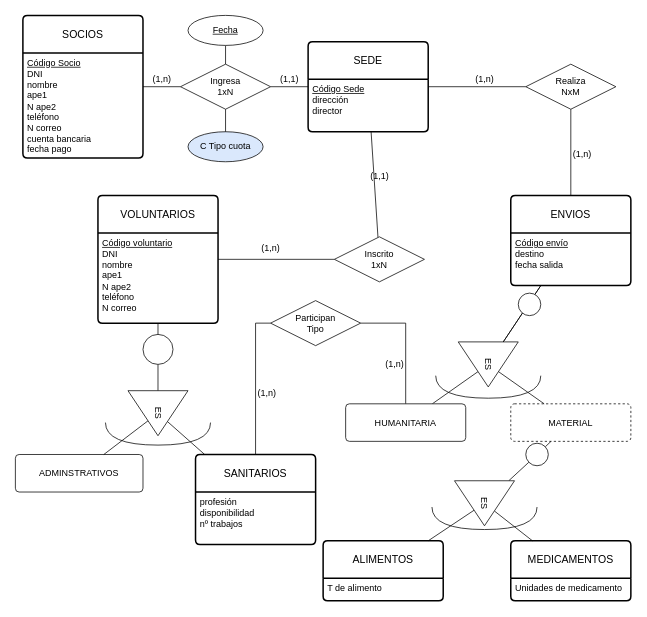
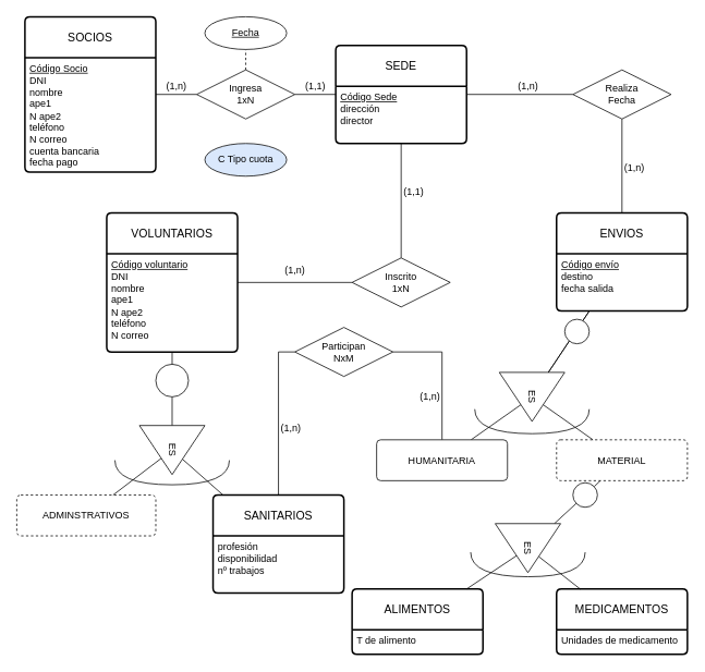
  <mxCell id="0" />
  <mxCell id="1" parent="0" />
  <mxCell id="2" value="SOCIOS" style="swimlane;childLayout=stackLayout;horizontal=1;startSize=50;horizontalStack=0;rounded=1;fontSize=14;fontStyle=0;strokeWidth=2;resizeParent=0;resizeLast=1;shadow=0;dashed=0;align=center;arcSize=4;whiteSpace=wrap;html=1;" parent="1" vertex="1"><mxGeometry x="30" y="20" width="160" height="190" as="geometry" /></mxCell>
  <mxCell id="3" value="&lt;u&gt;Código Socio&lt;br&gt;&lt;/u&gt;DNI&lt;br&gt;nombre&lt;br&gt;ape1&lt;br&gt;N ape2&lt;br&gt;teléfono&lt;br&gt;N correo&lt;br&gt;cuenta bancaria&lt;br&gt;fecha pago" style="align=left;strokeColor=none;fillColor=none;spacingLeft=4;fontSize=12;verticalAlign=top;resizable=0;rotatable=0;part=1;html=1;" parent="2" vertex="1"><mxGeometry y="50" width="160" height="140" as="geometry" /></mxCell>
  <mxCell id="4" value="SEDE" style="swimlane;childLayout=stackLayout;horizontal=1;startSize=50;horizontalStack=0;rounded=1;fontSize=14;fontStyle=0;strokeWidth=2;resizeParent=0;resizeLast=1;shadow=0;dashed=0;align=center;arcSize=4;whiteSpace=wrap;html=1;" parent="1" vertex="1"><mxGeometry x="410" y="55" width="160" height="120" as="geometry" /></mxCell>
  <mxCell id="5" value="&lt;u&gt;Código Sede&lt;br&gt;&lt;/u&gt;dirección&lt;br&gt;director" style="align=left;strokeColor=none;fillColor=none;spacingLeft=4;fontSize=12;verticalAlign=top;resizable=0;rotatable=0;part=1;html=1;" parent="4" vertex="1"><mxGeometry y="50" width="160" height="70" as="geometry" /></mxCell>
  <mxCell id="6" value="VOLUNTARIOS" style="swimlane;childLayout=stackLayout;horizontal=1;startSize=50;horizontalStack=0;rounded=1;fontSize=14;fontStyle=0;strokeWidth=2;resizeParent=0;resizeLast=1;shadow=0;dashed=0;align=center;arcSize=4;whiteSpace=wrap;html=1;" parent="1" vertex="1"><mxGeometry x="130" y="260" width="160" height="170" as="geometry" /></mxCell>
  <mxCell id="7" value="&lt;u&gt;Código voluntario&lt;br&gt;&lt;/u&gt;DNI&lt;br style=&quot;border-color: var(--border-color);&quot;&gt;nombre&lt;br style=&quot;border-color: var(--border-color);&quot;&gt;ape1&lt;br style=&quot;border-color: var(--border-color);&quot;&gt;N ape2&lt;br style=&quot;border-color: var(--border-color);&quot;&gt;teléfono&lt;br style=&quot;border-color: var(--border-color);&quot;&gt;N correo&lt;u&gt;&lt;br&gt;&lt;/u&gt;" style="align=left;strokeColor=none;fillColor=none;spacingLeft=4;fontSize=12;verticalAlign=top;resizable=0;rotatable=0;part=1;html=1;" parent="6" vertex="1"><mxGeometry y="50" width="160" height="120" as="geometry" /></mxCell>
  <mxCell id="8" value="ENVIOS" style="swimlane;childLayout=stackLayout;horizontal=1;startSize=50;horizontalStack=0;rounded=1;fontSize=14;fontStyle=0;strokeWidth=2;resizeParent=0;resizeLast=1;shadow=0;dashed=0;align=center;arcSize=4;whiteSpace=wrap;html=1;" parent="1" vertex="1"><mxGeometry x="680" y="260" width="160" height="120" as="geometry" /></mxCell>
  <mxCell id="9" value="&lt;u&gt;Código envío&lt;/u&gt;&lt;br&gt;destino&lt;br&gt;fecha salida" style="align=left;strokeColor=none;fillColor=none;spacingLeft=4;fontSize=12;verticalAlign=top;resizable=0;rotatable=0;part=1;html=1;" parent="8" vertex="1"><mxGeometry y="50" width="160" height="70" as="geometry" /></mxCell>
  <mxCell id="10" value="SANITARIOS" style="swimlane;childLayout=stackLayout;horizontal=1;startSize=50;horizontalStack=0;rounded=1;fontSize=14;fontStyle=0;strokeWidth=2;resizeParent=0;resizeLast=1;shadow=0;dashed=0;align=center;arcSize=4;whiteSpace=wrap;html=1;" parent="1" vertex="1"><mxGeometry x="260" y="605" width="160" height="120" as="geometry" /></mxCell>
  <mxCell id="11" value="profesión&lt;br&gt;disponibilidad&lt;br&gt;nº trabajos" style="align=left;strokeColor=none;fillColor=none;spacingLeft=4;fontSize=12;verticalAlign=top;resizable=0;rotatable=0;part=1;html=1;" parent="10" vertex="1"><mxGeometry y="50" width="160" height="70" as="geometry" /></mxCell>
- <mxCell id="12" value="ADMINSTRATIVOS" style="rounded=1;arcSize=10;whiteSpace=wrap;html=1;align=center;" parent="1" vertex="1"><mxGeometry y="605" width="170" height="50" as="geometry" x="20" /></mxCell>
+ <mxCell id="12" value="ADMINSTRATIVOS" style="rounded=1;arcSize=10;whiteSpace=wrap;html=1;align=center;dashed=1;" parent="1" vertex="1"><mxGeometry y="605" width="170" height="50" as="geometry" x="20" /></mxCell>
  <mxCell id="13" value="ALIMENTOS" style="swimlane;childLayout=stackLayout;horizontal=1;startSize=50;horizontalStack=0;rounded=1;fontSize=14;fontStyle=0;strokeWidth=2;resizeParent=0;resizeLast=1;shadow=0;dashed=0;align=center;arcSize=4;whiteSpace=wrap;html=1;" parent="1" vertex="1"><mxGeometry x="430" y="720" width="160" height="80" as="geometry" /></mxCell>
  <mxCell id="14" value="T de alimento" style="align=left;strokeColor=none;fillColor=none;spacingLeft=4;fontSize=12;verticalAlign=top;resizable=0;rotatable=0;part=1;html=1;" parent="13" vertex="1"><mxGeometry y="50" width="160" height="30" as="geometry" /></mxCell>
  <mxCell id="15" value="MEDICAMENTOS" style="swimlane;childLayout=stackLayout;horizontal=1;startSize=50;horizontalStack=0;rounded=1;fontSize=14;fontStyle=0;strokeWidth=2;resizeParent=0;resizeLast=1;shadow=0;dashed=0;align=center;arcSize=4;whiteSpace=wrap;html=1;" parent="1" vertex="1"><mxGeometry x="680" y="720" width="160" height="80" as="geometry" /></mxCell>
  <mxCell id="16" value="Unidades de medicamento" style="align=left;strokeColor=none;fillColor=none;spacingLeft=4;fontSize=12;verticalAlign=top;resizable=0;rotatable=0;part=1;html=1;" parent="15" vertex="1"><mxGeometry y="50" width="160" height="30" as="geometry" /></mxCell>
  <mxCell id="17" value="MATERIAL" style="rounded=1;arcSize=10;whiteSpace=wrap;html=1;align=center;dashed=1;" parent="1" vertex="1"><mxGeometry x="680" y="537.5" width="160" height="50" as="geometry" /></mxCell>
  <mxCell id="18" value="" style="endArrow=none;html=1;rounded=0;" parent="1" source="20" target="4" edge="1"><mxGeometry relative="1" as="geometry"><mxPoint x="340" y="220" as="sourcePoint" /><mxPoint x="500" y="220" as="targetPoint" /></mxGeometry></mxCell>
  <mxCell id="19" value="" style="endArrow=none;html=1;rounded=0;" parent="1" source="2" target="20" edge="1"><mxGeometry relative="1" as="geometry"><mxPoint x="190" y="115" as="sourcePoint" /><mxPoint x="350" y="115" as="targetPoint" /></mxGeometry></mxCell>
  <mxCell id="20" value="Ingresa&lt;br&gt;1xN" style="shape=rhombus;perimeter=rhombusPerimeter;whiteSpace=wrap;html=1;align=center;" parent="1" vertex="1"><mxGeometry x="240" y="85" width="120" height="60" as="geometry" /></mxCell>
  <mxCell id="21" value="(1,n)" style="text;html=1;align=center;verticalAlign=middle;resizable=0;points=[];autosize=1;strokeColor=none;fillColor=none;" parent="1" vertex="1"><mxGeometry x="190" y="90" width="50" height="30" as="geometry" /></mxCell>
  <mxCell id="22" value="(1,1)" style="text;html=1;align=center;verticalAlign=middle;resizable=0;points=[];autosize=1;strokeColor=none;fillColor=none;" parent="1" vertex="1"><mxGeometry x="360" y="90" width="50" height="30" as="geometry" /></mxCell>
- <mxCell id="23" value="" style="endArrow=none;html=1;rounded=0;" parent="1" source="20" target="24" edge="1"><mxGeometry relative="1" as="geometry"><mxPoint x="310" y="200" as="sourcePoint" /><mxPoint x="300" y="60" as="targetPoint" /></mxGeometry></mxCell>
+ <mxCell id="23" value="" style="endArrow=none;html=1;rounded=0;dashed=1;" parent="1" source="20" target="24" edge="1"><mxGeometry relative="1" as="geometry"><mxPoint x="310" y="200" as="sourcePoint" /><mxPoint x="300" y="60" as="targetPoint" /></mxGeometry></mxCell>
  <mxCell id="24" value="Fecha" style="ellipse;whiteSpace=wrap;html=1;align=center;fontStyle=4;" parent="1" vertex="1"><mxGeometry x="250" y="20" width="100" height="40" as="geometry" /></mxCell>
  <mxCell id="25" value="" style="endArrow=none;html=1;rounded=0;" parent="1" source="27" target="8" edge="1"><mxGeometry relative="1" as="geometry"><mxPoint x="470" y="290" as="sourcePoint" /><mxPoint x="630" y="290" as="targetPoint" /></mxGeometry></mxCell>
  <mxCell id="26" value="" style="endArrow=none;html=1;rounded=0;" parent="1" source="4" target="27" edge="1"><mxGeometry relative="1" as="geometry"><mxPoint x="574" y="175" as="sourcePoint" /><mxPoint x="660" y="260" as="targetPoint" /></mxGeometry></mxCell>
- <mxCell id="27" value="Realiza&lt;br&gt;NxM" style="shape=rhombus;perimeter=rhombusPerimeter;whiteSpace=wrap;html=1;align=center;" parent="1" vertex="1"><mxGeometry x="700" y="85" width="120" height="60" as="geometry" /></mxCell>
+ <mxCell id="27" value="Realiza&lt;br&gt;Fecha" style="shape=rhombus;perimeter=rhombusPerimeter;whiteSpace=wrap;html=1;align=center;" parent="1" vertex="1"><mxGeometry x="700" y="85" width="120" height="60" as="geometry" /></mxCell>
  <mxCell id="28" value="(1,n)" style="text;html=1;align=center;verticalAlign=middle;resizable=0;points=[];autosize=1;strokeColor=none;fillColor=none;" parent="1" vertex="1"><mxGeometry x="620" y="90" width="50" height="30" as="geometry" /></mxCell>
  <mxCell id="29" value="(1,n)" style="text;html=1;align=center;verticalAlign=middle;resizable=0;points=[];autosize=1;strokeColor=none;fillColor=none;" parent="1" vertex="1"><mxGeometry x="750" y="190" width="50" height="30" as="geometry" /></mxCell>
  <mxCell id="30" value="" style="endArrow=none;html=1;rounded=0;" parent="1" source="32" target="6" edge="1"><mxGeometry relative="1" as="geometry"><mxPoint x="350" y="360" as="sourcePoint" /><mxPoint x="510" y="360" as="targetPoint" /></mxGeometry></mxCell>
  <mxCell id="31" value="" style="endArrow=none;html=1;rounded=0;" parent="1" source="4" target="32" edge="1"><mxGeometry relative="1" as="geometry"><mxPoint x="417" y="175" as="sourcePoint" /><mxPoint x="290" y="279" as="targetPoint" /></mxGeometry></mxCell>
- <mxCell id="32" value="Inscrito&lt;br&gt;1xN" style="shape=rhombus;perimeter=rhombusPerimeter;whiteSpace=wrap;html=1;align=center;" parent="1" vertex="1"><mxGeometry x="445" y="315" width="120" height="60" as="geometry" /></mxCell>
+ <mxCell id="32" value="Inscrito&lt;br&gt;1xN" style="shape=rhombus;perimeter=rhombusPerimeter;whiteSpace=wrap;html=1;align=center;" parent="1" vertex="1"><mxGeometry x="430" y="315" width="120" height="60" as="geometry" /></mxCell>
  <mxCell id="33" value="" style="endArrow=none;html=1;rounded=0;" parent="1" source="37" target="8" edge="1"><mxGeometry relative="1" as="geometry"><mxPoint x="350" y="360" as="sourcePoint" /><mxPoint x="510" y="360" as="targetPoint" /></mxGeometry></mxCell>
  <mxCell id="34" value="" style="endArrow=none;html=1;rounded=0;" parent="1" source="55" target="37" edge="1"><mxGeometry relative="1" as="geometry"><mxPoint x="598.235" y="537.5" as="sourcePoint" /><mxPoint x="696" y="417.5" as="targetPoint" /></mxGeometry></mxCell>
  <mxCell id="35" value="" style="endArrow=none;html=1;rounded=0;" parent="1" source="37" target="17" edge="1"><mxGeometry relative="1" as="geometry"><mxPoint x="350" y="397.5" as="sourcePoint" /><mxPoint x="510" y="397.5" as="targetPoint" /></mxGeometry></mxCell>
  <mxCell id="36" value="" style="endArrow=none;html=1;rounded=0;" parent="1" source="8" target="37" edge="1"><mxGeometry relative="1" as="geometry"><mxPoint x="760" y="380" as="sourcePoint" /><mxPoint x="760" y="500" as="targetPoint" /></mxGeometry></mxCell>
  <mxCell id="37" value="ES" style="triangle;whiteSpace=wrap;html=1;rotation=90;" parent="1" vertex="1"><mxGeometry x="620" y="445" width="60" height="80" as="geometry" /></mxCell>
  <mxCell id="38" value="" style="endArrow=none;html=1;rounded=0;" parent="1" source="10" target="41" edge="1"><mxGeometry relative="1" as="geometry"><mxPoint x="592" y="550" as="sourcePoint" /><mxPoint x="706" y="430" as="targetPoint" /></mxGeometry></mxCell>
  <mxCell id="39" value="" style="endArrow=none;html=1;rounded=0;" parent="1" source="41" target="12" edge="1"><mxGeometry relative="1" as="geometry"><mxPoint x="360" y="410" as="sourcePoint" /><mxPoint x="728" y="550" as="targetPoint" /></mxGeometry></mxCell>
  <mxCell id="40" value="" style="endArrow=none;html=1;rounded=0;" parent="1" source="57" target="41" edge="1"><mxGeometry relative="1" as="geometry"><mxPoint x="723" y="430" as="sourcePoint" /><mxPoint x="770" y="550" as="targetPoint" /></mxGeometry></mxCell>
  <mxCell id="41" value="ES" style="triangle;whiteSpace=wrap;html=1;rotation=90;" parent="1" vertex="1"><mxGeometry x="180" y="510" width="60" height="80" as="geometry" /></mxCell>
  <mxCell id="42" value="" style="endArrow=none;html=1;rounded=0;" parent="1" source="13" target="45" edge="1"><mxGeometry relative="1" as="geometry"><mxPoint x="580" y="692.5" as="sourcePoint" /><mxPoint x="1124" y="517.5" as="targetPoint" /></mxGeometry></mxCell>
  <mxCell id="43" value="" style="endArrow=none;html=1;rounded=0;" parent="1" source="45" target="15" edge="1"><mxGeometry relative="1" as="geometry"><mxPoint x="778" y="497.5" as="sourcePoint" /><mxPoint x="690" y="692.5" as="targetPoint" /></mxGeometry></mxCell>
  <mxCell id="44" value="" style="endArrow=none;html=1;rounded=0;" parent="1" source="62" target="45" edge="1"><mxGeometry relative="1" as="geometry"><mxPoint x="668" y="560" as="sourcePoint" /><mxPoint x="718" y="632.5" as="targetPoint" /></mxGeometry></mxCell>
  <mxCell id="45" value="ES" style="triangle;whiteSpace=wrap;html=1;rotation=90;" parent="1" vertex="1"><mxGeometry x="615" y="630" width="60" height="80" as="geometry" /></mxCell>
  <mxCell id="46" value="" style="endArrow=none;html=1;rounded=0;" parent="1" source="47" target="55" edge="1"><mxGeometry relative="1" as="geometry"><mxPoint x="470.04" y="467.5" as="sourcePoint" /><mxPoint x="540" y="537.5" as="targetPoint" /><Array as="points"><mxPoint x="540" y="430" /></Array></mxGeometry></mxCell>
- <mxCell id="47" value="Participan&lt;br&gt;Tipo" style="shape=rhombus;perimeter=rhombusPerimeter;whiteSpace=wrap;html=1;align=center;" parent="1" vertex="1"><mxGeometry x="360" y="400" width="120" height="60" as="geometry" /></mxCell>
+ <mxCell id="47" value="Participan&lt;br&gt;NxM" style="shape=rhombus;perimeter=rhombusPerimeter;whiteSpace=wrap;html=1;align=center;" parent="1" vertex="1"><mxGeometry x="360" y="400" width="120" height="60" as="geometry" /></mxCell>
  <mxCell id="48" value="(1,1)" style="text;html=1;align=center;verticalAlign=middle;resizable=0;points=[];autosize=1;strokeColor=none;fillColor=none;" parent="1" vertex="1"><mxGeometry x="480" y="220" width="50" height="30" as="geometry" /></mxCell>
  <mxCell id="49" value="(1,n)" style="text;html=1;align=center;verticalAlign=middle;resizable=0;points=[];autosize=1;strokeColor=none;fillColor=none;" parent="1" vertex="1"><mxGeometry x="335" y="315" width="50" height="30" as="geometry" /></mxCell>
  <mxCell id="50" value="(1,n)" style="text;html=1;align=center;verticalAlign=middle;resizable=0;points=[];autosize=1;strokeColor=none;fillColor=none;" parent="1" vertex="1"><mxGeometry x="500" y="470" width="50" height="30" as="geometry" /></mxCell>
  <mxCell id="51" value="C Tipo cuota" style="ellipse;whiteSpace=wrap;html=1;align=center;fillColor=#dae8fc;" parent="1" vertex="1"><mxGeometry x="250" y="175" width="100" height="40" as="geometry" /></mxCell>
- <mxCell id="52" value="" style="endArrow=none;html=1;rounded=0;" parent="1" source="20" target="51" edge="1"><mxGeometry relative="1" as="geometry"><mxPoint x="350" y="360" as="sourcePoint" /><mxPoint x="510" y="360" as="targetPoint" /></mxGeometry></mxCell>
  <mxCell id="53" value="" style="endArrow=none;html=1;rounded=0;" parent="1" source="47" target="10" edge="1"><mxGeometry relative="1" as="geometry"><mxPoint x="120.67" y="850.001" as="sourcePoint" /><mxPoint x="240.003" y="907.073" as="targetPoint" /><Array as="points"><mxPoint x="340" y="430" /></Array></mxGeometry></mxCell>
  <mxCell id="54" value="(1,n)" style="text;html=1;align=center;verticalAlign=middle;resizable=0;points=[];autosize=1;strokeColor=none;fillColor=none;" parent="1" vertex="1"><mxGeometry x="330" y="507.5" width="50" height="30" as="geometry" /></mxCell>
  <mxCell id="55" value="HUMANITARIA" style="rounded=1;arcSize=10;whiteSpace=wrap;html=1;align=center;" parent="1" vertex="1"><mxGeometry x="460" y="537.5" width="160" height="50" as="geometry" /></mxCell>
  <mxCell id="56" value="" style="endArrow=none;html=1;rounded=0;" parent="1" source="6" target="57" edge="1"><mxGeometry relative="1" as="geometry"><mxPoint x="210" y="430" as="sourcePoint" /><mxPoint x="210" y="480" as="targetPoint" /></mxGeometry></mxCell>
  <mxCell id="57" value="" style="ellipse;whiteSpace=wrap;html=1;" parent="1" vertex="1"><mxGeometry x="190" y="445" width="40" height="40" as="geometry" /></mxCell>
  <mxCell id="58" value="" style="shape=requiredInterface;html=1;verticalLabelPosition=bottom;sketch=0;rotation=90;" parent="1" vertex="1"><mxGeometry x="195" y="507.5" width="30" height="140" as="geometry" /></mxCell>
  <mxCell id="59" value="" style="shape=requiredInterface;html=1;verticalLabelPosition=bottom;sketch=0;rotation=90;" parent="1" vertex="1"><mxGeometry x="635" y="445" width="30" height="140" as="geometry" /></mxCell>
  <mxCell id="60" value="" style="shape=requiredInterface;html=1;verticalLabelPosition=bottom;sketch=0;rotation=90;" parent="1" vertex="1"><mxGeometry x="630" y="620" width="30" height="140" as="geometry" /></mxCell>
  <mxCell id="61" value="" style="endArrow=none;html=1;rounded=0;" parent="1" source="17" target="62" edge="1"><mxGeometry relative="1" as="geometry"><mxPoint x="733" y="588" as="sourcePoint" /><mxPoint x="677" y="640" as="targetPoint" /></mxGeometry></mxCell>
  <mxCell id="62" value="" style="ellipse;whiteSpace=wrap;html=1;" parent="1" vertex="1"><mxGeometry x="700" y="590" width="30" height="30" as="geometry" /></mxCell>
  <mxCell id="63" value="" style="ellipse;whiteSpace=wrap;html=1;" parent="1" vertex="1"><mxGeometry x="690" y="390" width="30" height="30" as="geometry" /></mxCell>
